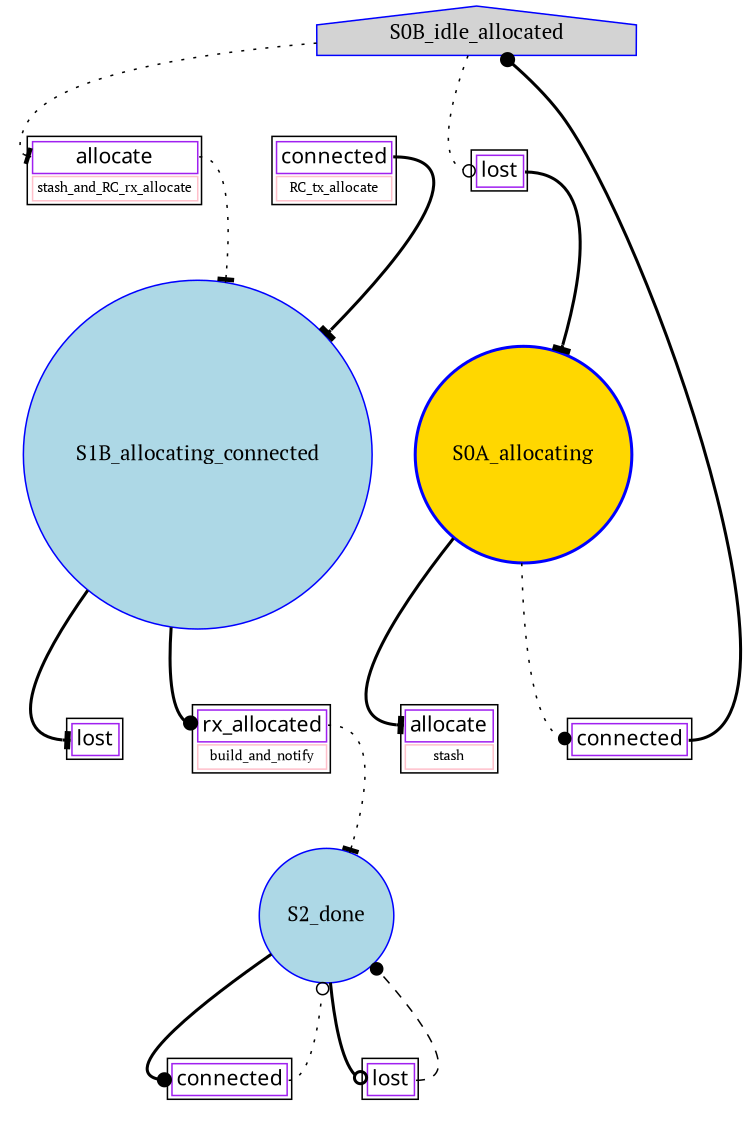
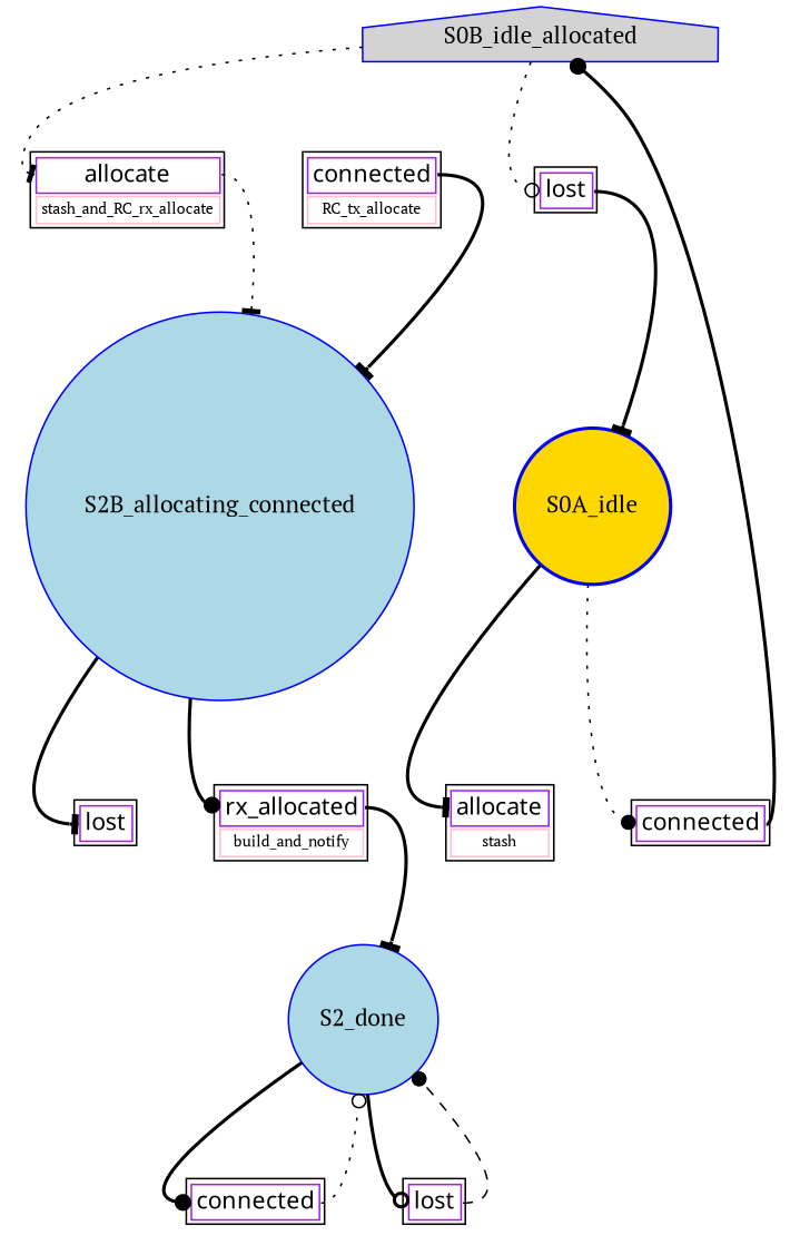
  digraph {
    fontname="PT Serif"
    pack=true
    node [fontname="PT Serif" shape=none margin=0.2]
    edge [arrowhead=tee fontname="PT Serif" headport="tableport:w" style=bold]
    n1 [color=blue fillcolor=lightgrey fontame=Menlo label=S0B_idle_allocated shape=house style=filled margin=""]
    n2 [label=<<table ><tr ><td color="purple" colspan="1" port="tableport"><font face="menlo-italic">allocate</font></td></tr><tr ><td color="pink"><font point-size="9">stash_and_RC_rx_allocate</font></td></tr></table>>]
    n3 [label=<<table ><tr ><td color="purple" port="tableport"><font face="menlo-italic">lost</font></td></tr></table>>]
-   S1B_allocating_connected [color=blue fillcolor=lightblue fontame=Menlo shape=circle style=filled margin=""]
-   S0A_idle [color=blue fillcolor=gold fontame="Menlo-Bold" shape=circle style="bold,filled" label=S0A_allocating margin=""]
+   S1B_allocating_connected [color=blue fillcolor=lightblue fontame=Menlo shape=circle style=filled label=S2B_allocating_connected margin=""]
+   S0A_idle [color=blue fillcolor=gold fontame="Menlo-Bold" shape=circle style="bold,filled" margin=""]
    n6 [label=<<table ><tr ><td color="purple" colspan="1" port="tableport"><font face="menlo-italic">allocate</font></td></tr><tr ><td color="pink"><font point-size="9">stash</font></td></tr></table>>]
    n7 [label=<<table ><tr ><td color="purple" port="tableport"><font face="menlo-italic">connected</font></td></tr></table>>]
    S2_done [color=blue fillcolor=lightblue fontame=Menlo shape=circle style=filled margin=""]
    n9 [label=<<table ><tr ><td color="purple" port="tableport"><font face="menlo-italic">connected</font></td></tr></table>>]
    n10 [label=<<table ><tr ><td color="purple" port="tableport"><font face="menlo-italic">lost</font></td></tr></table>>]
    n11 [label=<<table ><tr ><td color="purple" port="tableport"><font face="menlo-italic">lost</font></td></tr></table>>]
    n12 [label=<<table ><tr ><td color="purple" colspan="1" port="tableport"><font face="menlo-italic">rx_allocated</font></td></tr><tr ><td color="pink"><font point-size="9">build_and_notify</font></td></tr></table>>]
    n13 [label=<<table ><tr ><td color="purple" colspan="1" port="tableport"><font face="menlo-italic">connected</font></td></tr><tr ><td color="pink"><font point-size="9">RC_tx_allocate</font></td></tr></table>>]
    n1 -> n2 [style=dotted]
    n1 -> n3 [arrowhead=odot style=dotted]
    n2 -> S1B_allocating_connected [style=dotted tailport="tableport:e" headport=""]
    n3 -> S0A_idle [tailport="tableport:e" headport=""]
    S1B_allocating_connected -> n11
    S1B_allocating_connected -> n12 [arrowhead=dot]
    S0A_idle -> n6
    S0A_idle -> n7 [arrowhead=dot style=dotted]
    n7 -> n1 [arrowhead=dot tailport="tableport:e" headport=""]
    S2_done -> n9 [arrowhead=dot]
    S2_done -> n10 [arrowhead=odot]
    n9 -> S2_done [arrowhead=odot style=dotted tailport="tableport:e" headport=""]
    n10 -> S2_done [arrowhead=dot style=dashed tailport="tableport:e" headport=""]
-   n12 -> S2_done [style=dotted tailport="tableport:e" headport=""]
+   n12 -> S2_done [tailport="tableport:e" headport=""]
    n13 -> S1B_allocating_connected [tailport="tableport:e" headport=""]
  }
